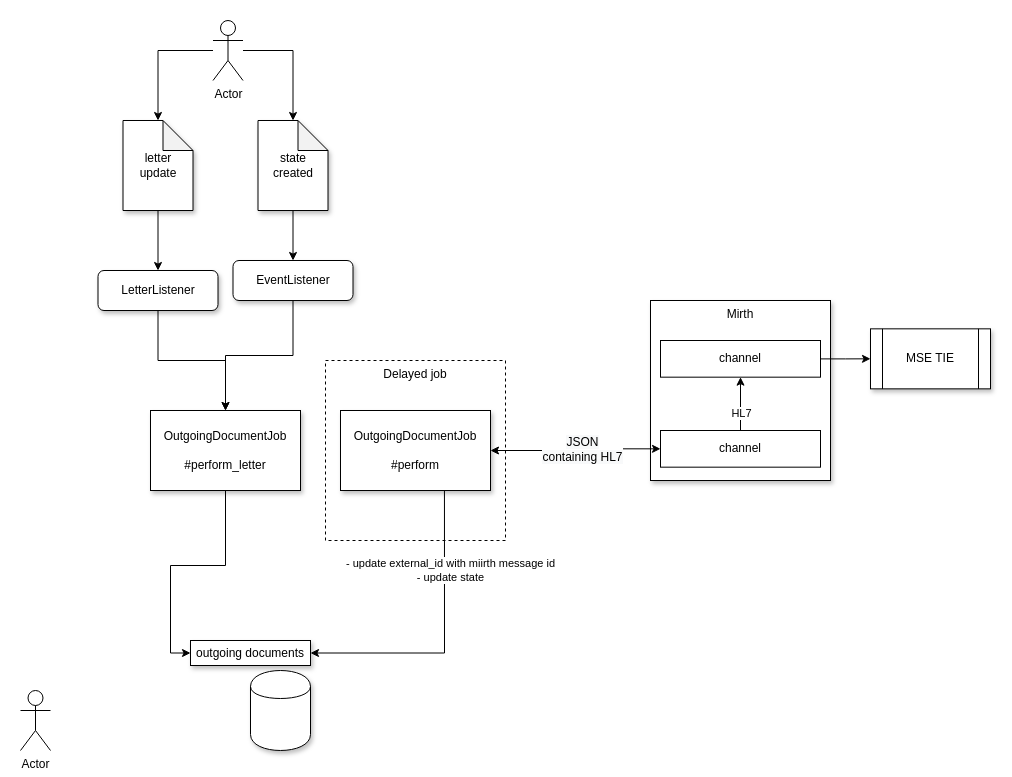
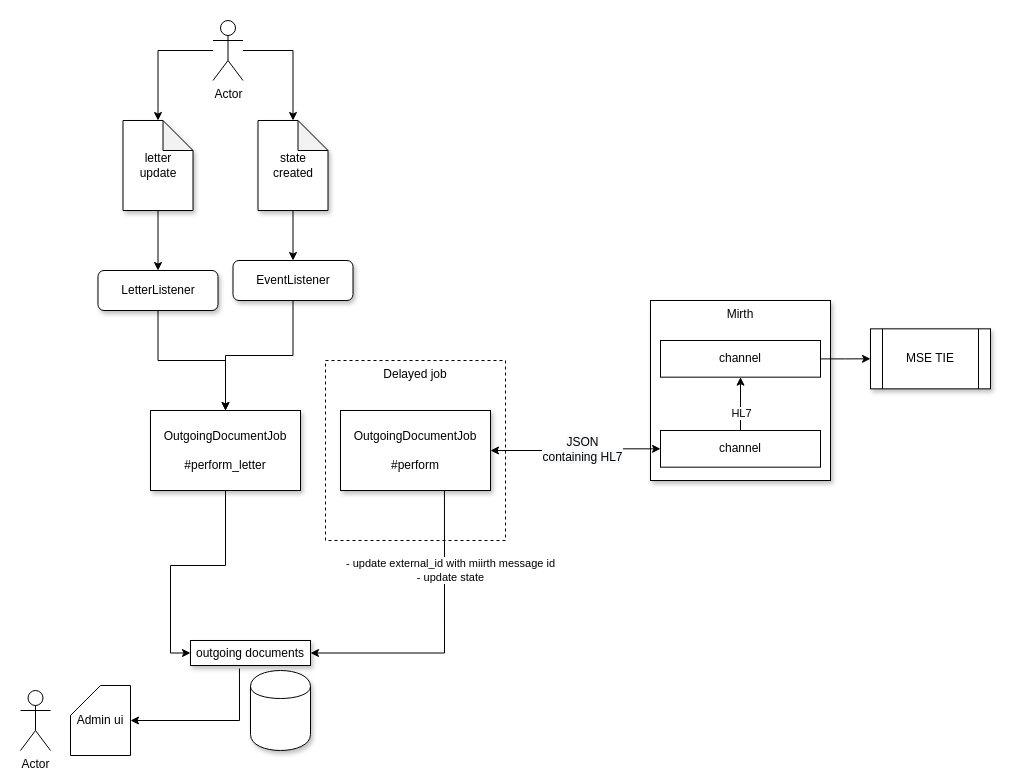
  <mxCell id="0" />
  <mxCell id="1" parent="0" />
  <mxCell id="2" value="" style="group" vertex="1" connectable="0" parent="1"><mxGeometry x="650" y="300" width="180" height="180" as="geometry" /></mxCell>
  <mxCell id="3" value="Mirth" style="whiteSpace=wrap;html=1;aspect=fixed;verticalAlign=top;shadow=1;" vertex="1" parent="2"><mxGeometry width="180" height="180" as="geometry" /></mxCell>
  <mxCell id="4" value="channel" style="rounded=0;whiteSpace=wrap;html=1;" vertex="1" parent="2"><mxGeometry x="10" y="130" width="160" height="36.67" as="geometry" /></mxCell>
  <mxCell id="5" value="channel" style="rounded=0;whiteSpace=wrap;html=1;" vertex="1" parent="2"><mxGeometry x="10" y="40" width="160" height="36.67" as="geometry" /></mxCell>
  <mxCell id="6" style="edgeStyle=orthogonalEdgeStyle;rounded=0;orthogonalLoop=1;jettySize=auto;html=1;startArrow=none;startFill=0;endArrow=classic;endFill=1;entryX=0.5;entryY=1;entryDx=0;entryDy=0;" edge="1" parent="2" source="4" target="5"><mxGeometry relative="1" as="geometry"><mxPoint x="90" y="90" as="targetPoint" /></mxGeometry></mxCell>
  <mxCell id="7" value="HL7" style="edgeLabel;html=1;align=center;verticalAlign=middle;resizable=0;points=[];" vertex="1" connectable="0" parent="6"><mxGeometry x="-0.341" relative="1" as="geometry"><mxPoint as="offset" /></mxGeometry></mxCell>
  <mxCell id="8" value="Delayed job" style="whiteSpace=wrap;html=1;aspect=fixed;shadow=0;dashed=1;verticalAlign=top;" vertex="1" parent="1"><mxGeometry x="325" y="360" width="180" height="180" as="geometry" /></mxCell>
  <mxCell id="9" value="outgoing documents" style="rounded=0;whiteSpace=wrap;html=1;shadow=1;" vertex="1" parent="1"><mxGeometry x="190" y="640" width="120" height="25" as="geometry" /></mxCell>
  <mxCell id="10" value="" style="shape=cylinder;whiteSpace=wrap;html=1;boundedLbl=1;backgroundOutline=1;shadow=1;" vertex="1" parent="1"><mxGeometry x="250" y="670" width="60" height="80" as="geometry" /></mxCell>
  <mxCell id="11" value="MSE TIE" style="shape=process;whiteSpace=wrap;html=1;backgroundOutline=1;shadow=1;" vertex="1" parent="1"><mxGeometry x="870" y="328.34" width="120" height="60" as="geometry" /></mxCell>
  <mxCell id="12" style="edgeStyle=orthogonalEdgeStyle;rounded=0;orthogonalLoop=1;jettySize=auto;html=1;entryX=0.5;entryY=0;entryDx=0;entryDy=0;" edge="1" parent="1" source="13" target="20"><mxGeometry relative="1" as="geometry"><mxPoint x="190" y="440" as="targetPoint" /></mxGeometry></mxCell>
  <mxCell id="13" value="LetterListener" style="rounded=1;whiteSpace=wrap;html=1;shadow=1;" vertex="1" parent="1"><mxGeometry x="97.5" y="270" width="120" height="40" as="geometry" /></mxCell>
  <mxCell id="14" style="edgeStyle=orthogonalEdgeStyle;rounded=0;orthogonalLoop=1;jettySize=auto;html=1;" edge="1" parent="1" source="15" target="13"><mxGeometry relative="1" as="geometry" /></mxCell>
  <mxCell id="15" value="letter&lt;br&gt;update" style="shape=note;whiteSpace=wrap;html=1;backgroundOutline=1;darkOpacity=0.05;shadow=1;" vertex="1" parent="1"><mxGeometry x="122.5" y="120" width="70" height="90" as="geometry" /></mxCell>
  <mxCell id="16" style="edgeStyle=orthogonalEdgeStyle;rounded=0;orthogonalLoop=1;jettySize=auto;html=1;" edge="1" parent="1" source="18" target="15"><mxGeometry relative="1" as="geometry" /></mxCell>
  <mxCell id="17" style="edgeStyle=orthogonalEdgeStyle;rounded=0;orthogonalLoop=1;jettySize=auto;html=1;startArrow=none;startFill=0;endArrow=classic;endFill=1;" edge="1" parent="1" source="18" target="26"><mxGeometry relative="1" as="geometry" /></mxCell>
  <mxCell id="18" value="Actor" style="shape=umlActor;verticalLabelPosition=bottom;labelBackgroundColor=#ffffff;verticalAlign=top;html=1;outlineConnect=0;shadow=0;" vertex="1" parent="1"><mxGeometry x="212.5" y="20" width="30" height="60" as="geometry" /></mxCell>
  <mxCell id="19" style="edgeStyle=orthogonalEdgeStyle;rounded=0;orthogonalLoop=1;jettySize=auto;html=1;entryX=0;entryY=0.5;entryDx=0;entryDy=0;startArrow=none;startFill=0;endArrow=classic;endFill=1;" edge="1" parent="1" source="20" target="9"><mxGeometry relative="1" as="geometry" /></mxCell>
  <mxCell id="20" value="OutgoingDocumentJob&lt;br&gt;&lt;br&gt;#perform_letter" style="rounded=0;whiteSpace=wrap;html=1;shadow=1;" vertex="1" parent="1"><mxGeometry x="150" y="410" width="150" height="80" as="geometry" /></mxCell>
  <mxCell id="21" value="OutgoingDocumentJob&lt;br&gt;&lt;br&gt;#perform" style="rounded=0;whiteSpace=wrap;html=1;shadow=1;" vertex="1" parent="1"><mxGeometry x="340" y="410" width="150" height="80" as="geometry" /></mxCell>
+ <mxCell id="22" style="edgeStyle=orthogonalEdgeStyle;rounded=0;orthogonalLoop=1;jettySize=auto;html=1;entryX=0.408;entryY=1.12;entryDx=0;entryDy=0;entryPerimeter=0;startArrow=classic;startFill=1;endArrow=none;endFill=0;" edge="1" parent="1" source="23" target="9"><mxGeometry relative="1" as="geometry" /></mxCell>
+ <mxCell id="23" value="Admin ui" style="shape=card;whiteSpace=wrap;html=1;shadow=0;" vertex="1" parent="1"><mxGeometry x="70" y="685" width="60" height="70" as="geometry" /></mxCell>
  <mxCell id="24" value="- update external_id with miirth message id&lt;br&gt;- update state" style="edgeStyle=orthogonalEdgeStyle;rounded=0;orthogonalLoop=1;jettySize=auto;html=1;entryX=1;entryY=0.5;entryDx=0;entryDy=0;exitX=0.693;exitY=1;exitDx=0;exitDy=0;exitPerimeter=0;" edge="1" parent="1" source="21" target="9"><mxGeometry x="-0.46" y="6" relative="1" as="geometry"><mxPoint as="offset" /></mxGeometry></mxCell>
  <mxCell id="25" style="edgeStyle=orthogonalEdgeStyle;rounded=0;orthogonalLoop=1;jettySize=auto;html=1;startArrow=none;startFill=0;endArrow=classic;endFill=1;" edge="1" parent="1" source="26" target="28"><mxGeometry relative="1" as="geometry" /></mxCell>
  <mxCell id="26" value="state created" style="shape=note;whiteSpace=wrap;html=1;backgroundOutline=1;darkOpacity=0.05;shadow=1;" vertex="1" parent="1"><mxGeometry x="257.5" y="120" width="70" height="90" as="geometry" /></mxCell>
  <mxCell id="27" style="edgeStyle=orthogonalEdgeStyle;rounded=0;orthogonalLoop=1;jettySize=auto;html=1;entryX=0.5;entryY=0;entryDx=0;entryDy=0;startArrow=none;startFill=0;endArrow=classic;endFill=1;" edge="1" parent="1" source="28" target="20"><mxGeometry relative="1" as="geometry" /></mxCell>
  <mxCell id="28" value="EventListener" style="rounded=1;whiteSpace=wrap;html=1;shadow=1;" vertex="1" parent="1"><mxGeometry x="232.5" y="260" width="120" height="40" as="geometry" /></mxCell>
  <mxCell id="29" value="Actor" style="shape=umlActor;verticalLabelPosition=bottom;labelBackgroundColor=#ffffff;verticalAlign=top;html=1;outlineConnect=0;shadow=0;" vertex="1" parent="1"><mxGeometry x="20" y="690" width="30" height="60" as="geometry" /></mxCell>
  <mxCell id="30" style="edgeStyle=orthogonalEdgeStyle;rounded=0;orthogonalLoop=1;jettySize=auto;html=1;entryX=0;entryY=0.5;entryDx=0;entryDy=0;endArrow=classic;endFill=1;startArrow=classic;startFill=1;" edge="1" parent="1" source="21" target="4"><mxGeometry relative="1" as="geometry" /></mxCell>
  <mxCell id="31" value="&lt;span style=&quot;font-size: 12px ; background-color: rgb(248 , 249 , 250)&quot;&gt;JSON&lt;br&gt;containing HL7&lt;/span&gt;" style="edgeLabel;html=1;align=center;verticalAlign=middle;resizable=0;points=[];" vertex="1" connectable="0" parent="30"><mxGeometry x="0.549" y="-2" relative="1" as="geometry"><mxPoint x="-40" y="-2" as="offset" /></mxGeometry></mxCell>
  <mxCell id="32" style="edgeStyle=orthogonalEdgeStyle;rounded=0;orthogonalLoop=1;jettySize=auto;html=1;startArrow=none;startFill=0;endArrow=classic;endFill=1;" edge="1" parent="1" source="5" target="11"><mxGeometry relative="1" as="geometry" /></mxCell>
